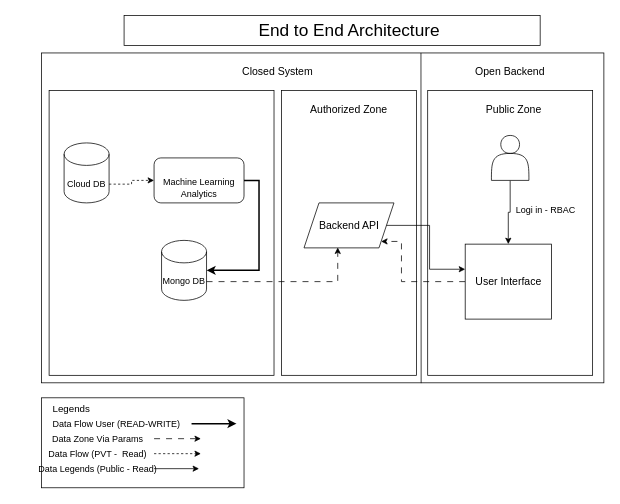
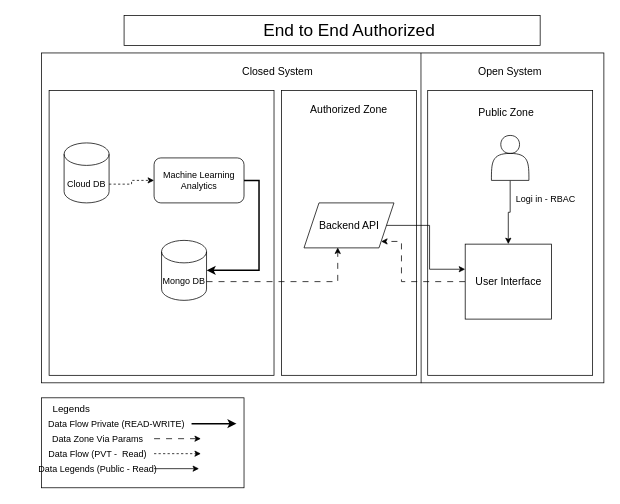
  <mxCell id="0" />
  <mxCell id="1" parent="0" />
  <mxCell id="2" value="" style="rounded=0;whiteSpace=wrap;html=1;" vertex="1" parent="1"><mxGeometry x="55" y="70" width="750" height="440" as="geometry" /></mxCell>
  <mxCell id="3" value="" style="rounded=0;whiteSpace=wrap;html=1;" vertex="1" parent="1"><mxGeometry x="65" y="120" width="300" height="380" as="geometry" /></mxCell>
  <mxCell id="4" value="&lt;font style=&quot;font-size: 14px;&quot;&gt;Closed System&lt;/font&gt;" style="text;html=1;align=center;verticalAlign=middle;whiteSpace=wrap;rounded=0;" vertex="1" parent="1"><mxGeometry x="305" y="80" width="130" height="30" as="geometry" /></mxCell>
  <mxCell id="5" value="" style="shape=cylinder3;whiteSpace=wrap;html=1;boundedLbl=1;backgroundOutline=1;size=15;" vertex="1" parent="1"><mxGeometry x="85" y="190" width="60" height="80" as="geometry" /></mxCell>
  <mxCell id="6" style="edgeStyle=orthogonalEdgeStyle;rounded=0;orthogonalLoop=1;jettySize=auto;html=1;entryX=0;entryY=0.5;entryDx=0;entryDy=0;dashed=1;" edge="1" parent="1" source="7" target="9"><mxGeometry relative="1" as="geometry" /></mxCell>
  <mxCell id="7" value="Cloud DB" style="text;html=1;align=center;verticalAlign=middle;whiteSpace=wrap;rounded=0;" vertex="1" parent="1"><mxGeometry x="85" y="230" width="60" height="30" as="geometry" /></mxCell>
  <mxCell id="8" style="edgeStyle=orthogonalEdgeStyle;rounded=0;orthogonalLoop=1;jettySize=auto;html=1;entryX=1;entryY=0;entryDx=0;entryDy=0;exitX=1;exitY=0.5;exitDx=0;exitDy=0;strokeColor=default;strokeWidth=2;" edge="1" parent="1" source="9" target="12"><mxGeometry relative="1" as="geometry"><Array as="points"><mxPoint x="345" y="240" /><mxPoint x="345" y="360" /></Array></mxGeometry></mxCell>
  <mxCell id="9" value="" style="rounded=1;whiteSpace=wrap;html=1;" vertex="1" parent="1"><mxGeometry x="205" y="210" width="120" height="60" as="geometry" /></mxCell>
- <mxCell id="10" value="Machine Learning Analytics" style="text;html=1;align=center;verticalAlign=middle;whiteSpace=wrap;rounded=0;" vertex="1" parent="1"><mxGeometry x="215" y="235" width="100" height="30" as="geometry" /></mxCell>
+ <mxCell id="10" value="Machine Learning Analytics" style="text;html=1;align=center;verticalAlign=middle;whiteSpace=wrap;rounded=0;" vertex="1" parent="1"><mxGeometry x="215" y="225" width="100" height="30" as="geometry" /></mxCell>
  <mxCell id="11" value="" style="shape=cylinder3;whiteSpace=wrap;html=1;boundedLbl=1;backgroundOutline=1;size=15;" vertex="1" parent="1"><mxGeometry x="215" y="320" width="60" height="80" as="geometry" /></mxCell>
  <mxCell id="12" value="Mongo DB" style="text;html=1;align=center;verticalAlign=middle;whiteSpace=wrap;rounded=0;" vertex="1" parent="1"><mxGeometry x="215" y="360" width="60" height="30" as="geometry" /></mxCell>
  <mxCell id="13" value="" style="rounded=0;whiteSpace=wrap;html=1;" vertex="1" parent="1"><mxGeometry x="375" y="120" width="180" height="380" as="geometry" /></mxCell>
  <mxCell id="14" value="&lt;font style=&quot;font-size: 14px;&quot;&gt;Authorized Zone&lt;/font&gt;" style="text;html=1;align=center;verticalAlign=middle;whiteSpace=wrap;rounded=0;" vertex="1" parent="1"><mxGeometry x="400" y="130" width="130" height="30" as="geometry" /></mxCell>
  <mxCell id="15" value="" style="shape=parallelogram;perimeter=parallelogramPerimeter;whiteSpace=wrap;html=1;fixedSize=1;" vertex="1" parent="1"><mxGeometry x="405" y="270" width="120" height="60" as="geometry" /></mxCell>
  <mxCell id="16" value="&lt;font style=&quot;font-size: 14px;&quot;&gt;Backend API&lt;/font&gt;" style="text;html=1;align=center;verticalAlign=middle;whiteSpace=wrap;rounded=0;" vertex="1" parent="1"><mxGeometry x="417.5" y="285" width="95" height="30" as="geometry" /></mxCell>
  <mxCell id="17" style="edgeStyle=orthogonalEdgeStyle;rounded=0;orthogonalLoop=1;jettySize=auto;html=1;entryX=0.375;entryY=0.992;entryDx=0;entryDy=0;entryPerimeter=0;dashed=1;dashPattern=8 8;" edge="1" parent="1" source="12" target="15"><mxGeometry relative="1" as="geometry" /></mxCell>
  <mxCell id="18" value="" style="rounded=0;whiteSpace=wrap;html=1;" vertex="1" parent="1"><mxGeometry x="570" y="120" width="220" height="380" as="geometry" /></mxCell>
- <mxCell id="19" value="&lt;font style=&quot;font-size: 14px;&quot;&gt;Public Zone&lt;/font&gt;" style="text;html=1;align=center;verticalAlign=middle;whiteSpace=wrap;rounded=0;" vertex="1" parent="1"><mxGeometry x="620" y="130" width="130" height="30" as="geometry" /></mxCell>
+ <mxCell id="19" value="&lt;font style=&quot;font-size: 14px;&quot;&gt;Public Zone&lt;/font&gt;" style="text;html=1;align=center;verticalAlign=middle;whiteSpace=wrap;rounded=0;" vertex="1" parent="1"><mxGeometry x="610" y="135" width="130" height="30" as="geometry" /></mxCell>
  <mxCell id="20" style="edgeStyle=orthogonalEdgeStyle;rounded=0;orthogonalLoop=1;jettySize=auto;html=1;entryX=0.5;entryY=0;entryDx=0;entryDy=0;" edge="1" parent="1" source="21" target="23"><mxGeometry relative="1" as="geometry" /></mxCell>
  <mxCell id="21" value="" style="shape=actor;whiteSpace=wrap;html=1;" vertex="1" parent="1"><mxGeometry x="655" y="180" width="50" height="60" as="geometry" /></mxCell>
  <mxCell id="22" style="edgeStyle=orthogonalEdgeStyle;rounded=0;orthogonalLoop=1;jettySize=auto;html=1;entryX=1;entryY=1;entryDx=0;entryDy=0;dashed=1;dashPattern=8 8;" edge="1" parent="1" source="23" target="15"><mxGeometry relative="1" as="geometry"><Array as="points"><mxPoint x="535" y="375" /><mxPoint x="535" y="321" /></Array></mxGeometry></mxCell>
  <mxCell id="23" value="" style="rounded=0;whiteSpace=wrap;html=1;" vertex="1" parent="1"><mxGeometry x="620" y="325" width="115" height="100" as="geometry" /></mxCell>
  <mxCell id="24" value="&lt;font style=&quot;font-size: 14px;&quot;&gt;User Interface&lt;/font&gt;" style="text;html=1;align=center;verticalAlign=middle;whiteSpace=wrap;rounded=0;" vertex="1" parent="1"><mxGeometry x="628.75" y="360" width="97.5" height="30" as="geometry" /></mxCell>
  <mxCell id="25" style="edgeStyle=orthogonalEdgeStyle;rounded=0;orthogonalLoop=1;jettySize=auto;html=1;entryX=0;entryY=0.335;entryDx=0;entryDy=0;entryPerimeter=0;" edge="1" parent="1" source="15" target="23"><mxGeometry relative="1" as="geometry" /></mxCell>
  <mxCell id="26" value="" style="endArrow=none;html=1;rounded=0;exitX=0.675;exitY=1.001;exitDx=0;exitDy=0;exitPerimeter=0;" edge="1" parent="1" source="2"><mxGeometry width="50" height="50" relative="1" as="geometry"><mxPoint x="485" y="390" as="sourcePoint" /><mxPoint x="561" y="70" as="targetPoint" /></mxGeometry></mxCell>
- <mxCell id="27" value="&lt;font style=&quot;font-size: 14px;&quot;&gt;Open Backend&lt;/font&gt;" style="text;html=1;align=center;verticalAlign=middle;whiteSpace=wrap;rounded=0;" vertex="1" parent="1"><mxGeometry x="615" y="80" width="130" height="30" as="geometry" /></mxCell>
- <mxCell id="28" value="Logi in - RBAC" style="text;html=1;align=center;verticalAlign=middle;whiteSpace=wrap;rounded=0;" vertex="1" parent="1"><mxGeometry x="685" y="265" width="85" height="30" as="geometry" /></mxCell>
+ <mxCell id="27" value="&lt;font style=&quot;font-size: 14px;&quot;&gt;Open System&lt;/font&gt;" style="text;html=1;align=center;verticalAlign=middle;whiteSpace=wrap;rounded=0;" vertex="1" parent="1"><mxGeometry x="615" y="80" width="130" height="30" as="geometry" /></mxCell>
+ <mxCell id="28" value="Logi in - RBAC" style="text;html=1;align=center;verticalAlign=middle;whiteSpace=wrap;rounded=0;" vertex="1" parent="1"><mxGeometry x="685" y="250" width="85" height="30" as="geometry" /></mxCell>
  <mxCell id="29" value="" style="rounded=0;whiteSpace=wrap;html=1;" vertex="1" parent="1"><mxGeometry x="55" y="530" width="270" height="120" as="geometry" /></mxCell>
  <mxCell id="30" value="&lt;font style=&quot;font-size: 13px;&quot;&gt;Legends&lt;/font&gt;" style="text;html=1;align=center;verticalAlign=middle;whiteSpace=wrap;rounded=0;" vertex="1" parent="1"><mxGeometry x="65" y="530" width="60" height="30" as="geometry" /></mxCell>
- <mxCell id="31" value="&lt;font&gt;Data Flow User (READ-WRITE)&lt;/font&gt;" style="text;html=1;align=center;verticalAlign=middle;whiteSpace=wrap;rounded=0;" vertex="1" parent="1"><mxGeometry x="45" y="550" width="220" height="30" as="geometry" /></mxCell>
+ <mxCell id="31" value="&lt;font&gt;Data Flow Private (READ-WRITE)&lt;/font&gt;" style="text;html=1;align=center;verticalAlign=middle;whiteSpace=wrap;rounded=0;" vertex="1" parent="1"><mxGeometry x="45" y="550" width="220" height="30" as="geometry" /></mxCell>
  <mxCell id="32" value="" style="endArrow=classic;html=1;rounded=0;strokeWidth=2;" edge="1" parent="1"><mxGeometry width="50" height="50" relative="1" as="geometry"><mxPoint x="255" y="564.5" as="sourcePoint" /><mxPoint x="315" y="564.5" as="targetPoint" /></mxGeometry></mxCell>
  <mxCell id="33" value="&lt;font&gt;Data Zone Via Params&lt;/font&gt;" style="text;html=1;align=center;verticalAlign=middle;whiteSpace=wrap;rounded=0;" vertex="1" parent="1"><mxGeometry x="65" y="570" width="130" height="30" as="geometry" /></mxCell>
  <mxCell id="34" value="" style="endArrow=classic;html=1;rounded=0;dashed=1;dashPattern=8 8;" edge="1" parent="1"><mxGeometry width="50" height="50" relative="1" as="geometry"><mxPoint x="205" y="584.5" as="sourcePoint" /><mxPoint x="267.5" y="584.5" as="targetPoint" /></mxGeometry></mxCell>
  <mxCell id="35" value="" style="endArrow=classic;html=1;rounded=0;dashed=1;" edge="1" parent="1"><mxGeometry width="50" height="50" relative="1" as="geometry"><mxPoint x="205" y="604.5" as="sourcePoint" /><mxPoint x="267.5" y="604.5" as="targetPoint" /></mxGeometry></mxCell>
  <mxCell id="36" value="&lt;font&gt;Data Flow (PVT -&amp;nbsp; Read)&lt;/font&gt;" style="text;html=1;align=center;verticalAlign=middle;whiteSpace=wrap;rounded=0;" vertex="1" parent="1"><mxGeometry x="55" y="590" width="150" height="30" as="geometry" /></mxCell>
  <mxCell id="37" value="&lt;font&gt;Data Legends (Public - Read)&lt;/font&gt;" style="text;html=1;align=center;verticalAlign=middle;whiteSpace=wrap;rounded=0;" vertex="1" parent="1"><mxGeometry x="20" y="610" width="220" height="30" as="geometry" /></mxCell>
  <mxCell id="38" value="" style="endArrow=classic;html=1;rounded=0;strokeWidth=1;" edge="1" parent="1"><mxGeometry width="50" height="50" relative="1" as="geometry"><mxPoint x="205" y="624.5" as="sourcePoint" /><mxPoint x="265" y="624.5" as="targetPoint" /></mxGeometry></mxCell>
  <mxCell id="39" value="" style="rounded=0;whiteSpace=wrap;html=1;" vertex="1" parent="1"><mxGeometry x="165" y="20" width="555" height="40" as="geometry" /></mxCell>
- <mxCell id="40" value="&lt;font style=&quot;font-size: 23px;&quot;&gt;End to End Architecture&lt;/font&gt;" style="text;html=1;align=center;verticalAlign=middle;whiteSpace=wrap;rounded=0;" vertex="1" parent="1"><mxGeometry x="338.75" y="25" width="252.5" height="30" as="geometry" /></mxCell>
+ <mxCell id="40" value="&lt;font style=&quot;font-size: 23px;&quot;&gt;End to End Authorized&lt;/font&gt;" style="text;html=1;align=center;verticalAlign=middle;whiteSpace=wrap;rounded=0;" vertex="1" parent="1"><mxGeometry x="338.75" y="25" width="252.5" height="30" as="geometry" /></mxCell>
